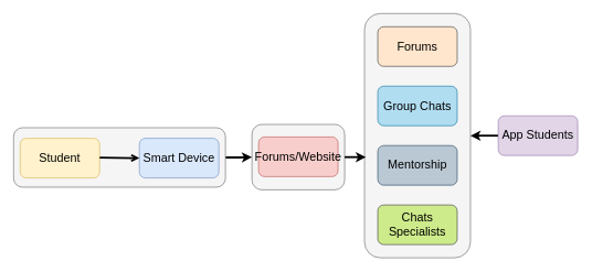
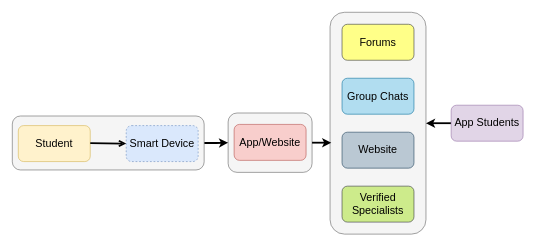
  <mxCell id="0" />
  <mxCell id="1" parent="0" />
  <mxCell id="2" value="" style="rounded=1;whiteSpace=wrap;html=1;fillColor=#f5f5f5;fontColor=#333333;strokeColor=#666666;" vertex="1" parent="1"><mxGeometry x="380" y="188" width="140" height="99" as="geometry" /></mxCell>
  <mxCell id="3" value="" style="rounded=1;whiteSpace=wrap;html=1;fillColor=#f5f5f5;fontColor=#333333;strokeColor=#666666;" vertex="1" parent="1"><mxGeometry x="550" y="20" width="160" height="370" as="geometry" /></mxCell>
  <mxCell id="4" style="edgeStyle=orthogonalEdgeStyle;rounded=0;orthogonalLoop=1;jettySize=auto;html=1;exitX=1;exitY=0.5;exitDx=0;exitDy=0;entryX=0;entryY=0.5;entryDx=0;entryDy=0;strokeWidth=3;" edge="1" parent="1" source="5" target="2"><mxGeometry relative="1" as="geometry" /></mxCell>
  <mxCell id="5" value="" style="rounded=1;whiteSpace=wrap;html=1;fillColor=#f5f5f5;fontColor=#333333;strokeColor=#666666;" vertex="1" parent="1"><mxGeometry x="20" y="193" width="320" height="90" as="geometry" /></mxCell>
  <mxCell id="6" value="Student" style="rounded=1;whiteSpace=wrap;html=1;strokeWidth=1;perimeterSpacing=6;fillColor=#fff2cc;strokeColor=#d6b656;fontSize=18;" vertex="1" parent="1"><mxGeometry x="30" y="209" width="120" height="60" as="geometry" /></mxCell>
- <mxCell id="7" value="Smart Device" style="rounded=1;whiteSpace=wrap;html=1;fillColor=#dae8fc;strokeColor=#6c8ebf;fontSize=18;" vertex="1" parent="1"><mxGeometry x="210" y="209" width="120" height="60" as="geometry" /></mxCell>
- <mxCell id="8" value="Chats Specialists" style="rounded=1;whiteSpace=wrap;html=1;fontSize=18;fillColor=#cdeb8b;strokeColor=#36393d;" vertex="1" parent="1"><mxGeometry x="570" y="310" width="120" height="60" as="geometry" /></mxCell>
- <mxCell id="9" value="Mentorship" style="rounded=1;whiteSpace=wrap;html=1;fontSize=18;fillColor=#bac8d3;strokeColor=#23445d;" vertex="1" parent="1"><mxGeometry x="570" y="220" width="120" height="60" as="geometry" /></mxCell>
+ <mxCell id="7" value="Smart Device" style="rounded=1;whiteSpace=wrap;html=1;fillColor=#dae8fc;strokeColor=#6c8ebf;fontSize=18;dashed=1;" vertex="1" parent="1"><mxGeometry x="210" y="209" width="120" height="60" as="geometry" /></mxCell>
+ <mxCell id="8" value="Verified Specialists" style="rounded=1;whiteSpace=wrap;html=1;fontSize=18;fillColor=#cdeb8b;strokeColor=#36393d;" vertex="1" parent="1"><mxGeometry x="570" y="310" width="120" height="60" as="geometry" /></mxCell>
+ <mxCell id="9" value="Website" style="rounded=1;whiteSpace=wrap;html=1;fontSize=18;fillColor=#bac8d3;strokeColor=#23445d;" vertex="1" parent="1"><mxGeometry x="570" y="220" width="120" height="60" as="geometry" /></mxCell>
  <mxCell id="10" style="edgeStyle=orthogonalEdgeStyle;rounded=0;orthogonalLoop=1;jettySize=auto;html=1;exitX=0;exitY=0.5;exitDx=0;exitDy=0;entryX=1;entryY=0.5;entryDx=0;entryDy=0;strokeWidth=3;" edge="1" parent="1" source="11" target="3"><mxGeometry relative="1" as="geometry" /></mxCell>
  <mxCell id="11" value="App Students" style="rounded=1;whiteSpace=wrap;html=1;fontSize=18;fillColor=#e1d5e7;strokeColor=#9673a6;" vertex="1" parent="1"><mxGeometry x="752" y="175" width="120" height="60" as="geometry" /></mxCell>
- <mxCell id="12" value="Forums/Website" style="rounded=1;whiteSpace=wrap;html=1;fontSize=18;fillColor=#f8cecc;strokeColor=#b85450;" vertex="1" parent="1"><mxGeometry x="390" y="207" width="120" height="60" as="geometry" /></mxCell>
- <mxCell id="13" value="Forums" style="rounded=1;whiteSpace=wrap;html=1;fontSize=18;fillColor=#ffe6cc;strokeColor=#36393d;" vertex="1" parent="1"><mxGeometry x="570" y="40" width="120" height="60" as="geometry" /></mxCell>
+ <mxCell id="12" value="App/Website" style="rounded=1;whiteSpace=wrap;html=1;fontSize=18;fillColor=#f8cecc;strokeColor=#b85450;" vertex="1" parent="1"><mxGeometry x="390" y="207" width="120" height="60" as="geometry" /></mxCell>
+ <mxCell id="13" value="Forums" style="rounded=1;whiteSpace=wrap;html=1;fontSize=18;fillColor=#ffff88;strokeColor=#36393d;" vertex="1" parent="1"><mxGeometry x="570" y="40" width="120" height="60" as="geometry" /></mxCell>
  <mxCell id="14" value="Group Chats" style="rounded=1;whiteSpace=wrap;html=1;fontSize=18;fillColor=#b1ddf0;strokeColor=#10739e;" vertex="1" parent="1"><mxGeometry x="570" y="130" width="120" height="60" as="geometry" /></mxCell>
  <mxCell id="15" value="" style="endArrow=open;html=1;rounded=0;entryX=0;entryY=0.5;entryDx=0;entryDy=0;exitX=0.955;exitY=0.49;exitDx=0;exitDy=0;exitPerimeter=0;fontSize=18;strokeWidth=3;" edge="1" parent="1" source="6" target="7"><mxGeometry width="50" height="50" relative="1" as="geometry"><mxPoint x="180" y="309" as="sourcePoint" /><mxPoint x="170" y="339" as="targetPoint" /></mxGeometry></mxCell>
  <mxCell id="16" style="edgeStyle=orthogonalEdgeStyle;rounded=0;orthogonalLoop=1;jettySize=auto;html=1;exitX=1;exitY=0.5;exitDx=0;exitDy=0;entryX=0.013;entryY=0.588;entryDx=0;entryDy=0;entryPerimeter=0;strokeWidth=3;" edge="1" parent="1" source="2" target="3"><mxGeometry relative="1" as="geometry" /></mxCell>
